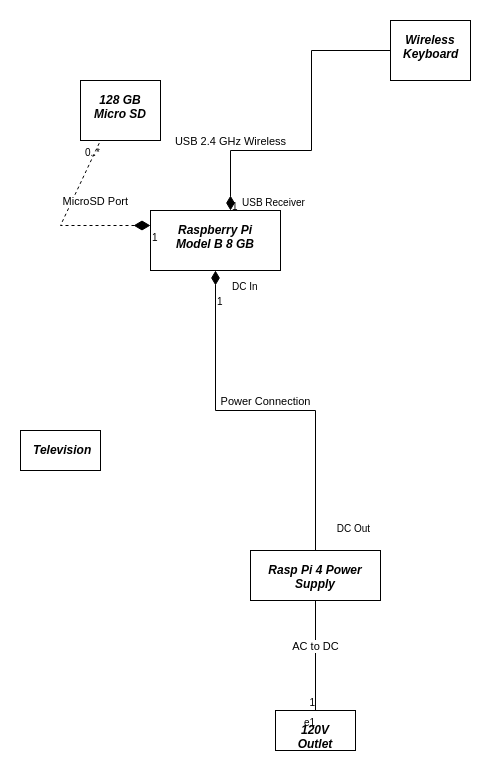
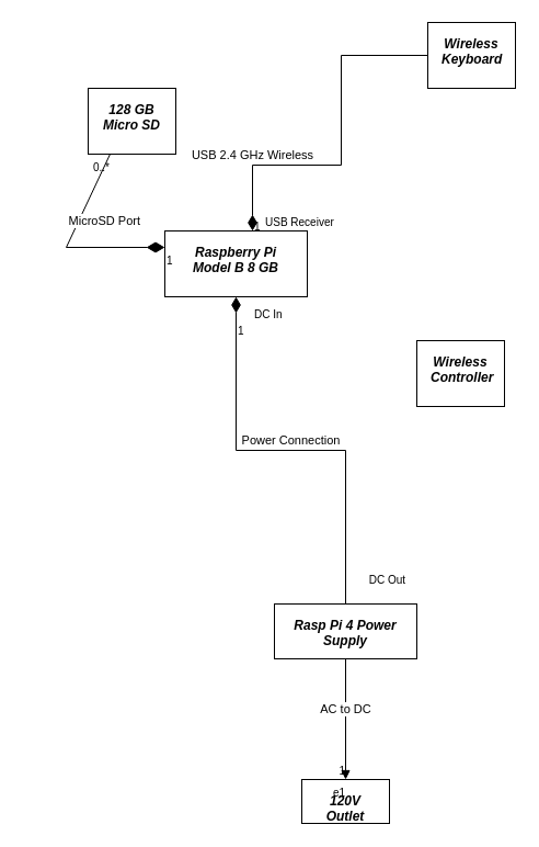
  <mxCell id="0" />
  <mxCell id="1" parent="0" />
  <mxCell id="2" value="&lt;p style=&quot;margin:13px;&quot;&gt;&lt;b&gt;&lt;i&gt;Raspberry Pi Model B 8 GB&lt;/i&gt;&lt;/b&gt;&lt;/p&gt;" style="shape=rect;html=1;overflow=fill;whiteSpace=wrap;align=center;" vertex="1" parent="1"><mxGeometry x="150" y="210" width="130" height="60" as="geometry" /></mxCell>
  <mxCell id="3" value="&lt;p style=&quot;margin:13px;&quot;&gt;&lt;b&gt;&lt;i&gt;Rasp Pi 4 Power Supply&lt;/i&gt;&lt;/b&gt;&lt;/p&gt;" style="shape=rect;html=1;overflow=fill;whiteSpace=wrap;align=center;" vertex="1" parent="1"><mxGeometry x="250" y="550" width="130" height="50" as="geometry" /></mxCell>
  <mxCell id="4" value="Power Connection" style="verticalAlign=bottom;html=1;endArrow=none;edgeStyle=orthogonalEdgeStyle;startFill=1;startSize=12;startArrow=diamondThin;rounded=0;exitX=0.5;exitY=1;exitDx=0;exitDy=0;" edge="1" parent="1" source="2" target="3"><mxGeometry relative="1" as="geometry"><mxPoint x="130" y="400" as="sourcePoint" /><mxPoint x="380" y="400" as="targetPoint" /><mxPoint as="offset" /></mxGeometry></mxCell>
  <mxCell id="5" value="1" style="resizable=0;html=1;align=left;verticalAlign=top;labelBackgroundColor=none;fontSize=10" connectable="0" vertex="1" parent="4"><mxGeometry x="-0.9" relative="1" as="geometry" /></mxCell>
  <mxCell id="6" value="DC In" style="resizable=0;html=1;align=left;verticalAlign=bottom;labelBackgroundColor=none;fontSize=10" connectable="0" vertex="1" parent="4"><mxGeometry x="-0.9" relative="1" as="geometry"><mxPoint x="15" y="5" as="offset" /></mxGeometry></mxCell>
  <mxCell id="7" value="DC Out" style="resizable=0;html=1;align=right;verticalAlign=bottom;labelBackgroundColor=none;fontSize=10" connectable="0" vertex="1" parent="4"><mxGeometry x="0.9" relative="1" as="geometry"><mxPoint x="55" y="5" as="offset" /></mxGeometry></mxCell>
- <mxCell id="8" value="&lt;p style=&quot;margin:13px;&quot;&gt;&lt;b&gt;&lt;i&gt;Television&lt;/i&gt;&lt;/b&gt;&lt;/p&gt;" style="shape=rect;html=1;overflow=fill;whiteSpace=wrap;align=center;" vertex="1" parent="1"><mxGeometry x="20" y="430" width="80" height="40" as="geometry" /></mxCell>
  <mxCell id="9" value="&lt;p style=&quot;margin:13px;&quot;&gt;&lt;b&gt;&lt;i&gt;Wireless Keyboard&lt;/i&gt;&lt;/b&gt;&lt;/p&gt;" style="shape=rect;html=1;overflow=fill;whiteSpace=wrap;align=center;" vertex="1" parent="1"><mxGeometry x="390" y="20" width="80" height="60" as="geometry" /></mxCell>
+ <mxCell id="10" value="&lt;p style=&quot;margin:13px;&quot;&gt;&lt;b&gt;&lt;i&gt;Wireless Controller&lt;/i&gt;&lt;/b&gt;&lt;/p&gt;" style="shape=rect;html=1;overflow=fill;whiteSpace=wrap;align=center;" vertex="1" parent="1"><mxGeometry x="380" y="310" width="80" height="60" as="geometry" /></mxCell>
  <mxCell id="11" value="&lt;p style=&quot;margin:13px;&quot;&gt;&lt;b&gt;&lt;i&gt;128 GB Micro SD&lt;/i&gt;&lt;/b&gt;&lt;/p&gt;&lt;p style=&quot;margin:13px;&quot;&gt;&lt;b&gt;&lt;i&gt;&lt;br&gt;&lt;/i&gt;&lt;/b&gt;&lt;/p&gt;" style="shape=rect;html=1;overflow=fill;whiteSpace=wrap;align=center;" vertex="1" parent="1"><mxGeometry x="80" y="80" width="80" height="60" as="geometry" /></mxCell>
  <mxCell id="12" value="USB 2.4 GHz Wireless" style="verticalAlign=bottom;html=1;endArrow=none;edgeStyle=orthogonalEdgeStyle;startFill=1;startSize=12;startArrow=diamondThin;rounded=0;entryX=0;entryY=0.5;entryDx=0;entryDy=0;" edge="1" parent="1" target="9"><mxGeometry x="-0.625" relative="1" as="geometry"><mxPoint x="230" y="210" as="sourcePoint" /><mxPoint x="480" y="210" as="targetPoint" /><Array as="points"><mxPoint x="230" y="150" /><mxPoint x="311" y="150" /><mxPoint x="311" y="50" /></Array><mxPoint as="offset" /></mxGeometry></mxCell>
  <mxCell id="13" value="1" style="resizable=0;html=1;align=left;verticalAlign=top;labelBackgroundColor=none;fontSize=10" connectable="0" vertex="1" parent="12"><mxGeometry x="-0.9" relative="1" as="geometry" /></mxCell>
  <mxCell id="14" value="USB Receiver" style="resizable=0;html=1;align=left;verticalAlign=bottom;labelBackgroundColor=none;fontSize=10" connectable="0" vertex="1" parent="12"><mxGeometry x="-0.9" relative="1" as="geometry"><mxPoint x="10" y="16" as="offset" /></mxGeometry></mxCell>
- <mxCell id="15" value="MicroSD Port" style="align=right;html=1;verticalAlign=bottom;endArrow=none;startArrow=diamondThin;startSize=14;startFill=1;edgeStyle=none;rounded=0;exitX=0;exitY=0.25;exitDx=0;exitDy=0;entryX=0.25;entryY=1;entryDx=0;entryDy=0;dashed=1;" edge="1" parent="1" source="2" target="11"><mxGeometry x="-0.771" y="-15" relative="1" as="geometry"><mxPoint x="60" y="160" as="sourcePoint" /><mxPoint x="220" y="160" as="targetPoint" /><Array as="points"><mxPoint x="60" y="225" /></Array><mxPoint as="offset" /></mxGeometry></mxCell>
+ <mxCell id="15" value="MicroSD Port" style="align=right;html=1;verticalAlign=bottom;endArrow=none;startArrow=diamondThin;startSize=14;startFill=1;edgeStyle=none;rounded=0;exitX=0;exitY=0.25;exitDx=0;exitDy=0;entryX=0.25;entryY=1;entryDx=0;entryDy=0;" edge="1" parent="1" source="2" target="11"><mxGeometry x="-0.771" y="-15" relative="1" as="geometry"><mxPoint x="60" y="160" as="sourcePoint" /><mxPoint x="220" y="160" as="targetPoint" /><Array as="points"><mxPoint x="60" y="225" /></Array><mxPoint as="offset" /></mxGeometry></mxCell>
  <mxCell id="16" value="1" style="resizable=0;html=1;align=left;verticalAlign=top;labelBackgroundColor=none;fontSize=10" connectable="0" vertex="1" parent="15"><mxGeometry x="-1" relative="1" as="geometry" /></mxCell>
  <mxCell id="17" value="0..*" style="resizable=0;html=1;align=right;verticalAlign=top;labelBackgroundColor=none;fontSize=10" connectable="0" vertex="1" parent="15"><mxGeometry x="1" relative="1" as="geometry" /></mxCell>
  <mxCell id="18" value="&lt;p style=&quot;margin:13px;&quot;&gt;&lt;b&gt;&lt;i&gt;120V Outlet&lt;/i&gt;&lt;/b&gt;&lt;/p&gt;" style="shape=rect;html=1;overflow=fill;whiteSpace=wrap;align=center;" vertex="1" parent="1"><mxGeometry x="275" y="710" width="80" height="40" as="geometry" /></mxCell>
- <mxCell id="19" value="AC to DC" style="verticalAlign=bottom;html=1;endArrow=none;startArrow=none;startSize=14;startFill=0;edgeStyle=orthogonalEdgeStyle;rounded=0;exitX=0.5;exitY=1;exitDx=0;exitDy=0;entryX=0.5;entryY=0;entryDx=0;entryDy=0;" edge="1" parent="1" source="3" target="18"><mxGeometry relative="1" as="geometry"><mxPoint x="150" y="400" as="sourcePoint" /><mxPoint x="310" y="400" as="targetPoint" /></mxGeometry></mxCell>
+ <mxCell id="19" value="AC to DC" style="verticalAlign=bottom;html=1;endArrow=block;startArrow=none;startSize=14;startFill=0;edgeStyle=orthogonalEdgeStyle;rounded=0;exitX=0.5;exitY=1;exitDx=0;exitDy=0;entryX=0.5;entryY=0;entryDx=0;entryDy=0;" edge="1" parent="1" source="3" target="18"><mxGeometry relative="1" as="geometry"><mxPoint x="150" y="400" as="sourcePoint" /><mxPoint x="310" y="400" as="targetPoint" /></mxGeometry></mxCell>
  <mxCell id="20" value="1" style="resizable=0;html=1;align=right;verticalAlign=bottom;labelBackgroundColor=none;fontSize=10" connectable="0" vertex="1" parent="19"><mxGeometry x="1" relative="1" as="geometry" /></mxCell>
  <mxCell id="21" value="e1" style="resizable=0;html=1;align=right;verticalAlign=top;labelBackgroundColor=none;fontSize=10" connectable="0" vertex="1" parent="19"><mxGeometry x="1" relative="1" as="geometry" /></mxCell>
